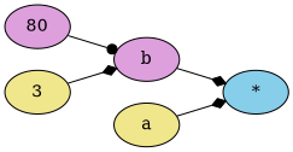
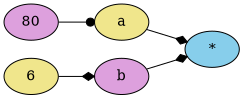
  digraph {
    rankdir=LR
    node [fillcolor=plum style=filled]
    edge [arrowhead=diamond]
    n1 [label=80]
    n2 [fillcolor=khaki label=a]
    n3 [fillcolor=skyblue label="*"]
-   n4 [fillcolor=khaki label=3]
+   n4 [fillcolor=khaki label=6]
    n5 [label=b]
-   n1 -> n5 [arrowhead=dot]
+   n1 -> n2 [arrowhead=dot]
    n2 -> n3
    n4 -> n5
    n5 -> n3
  }
